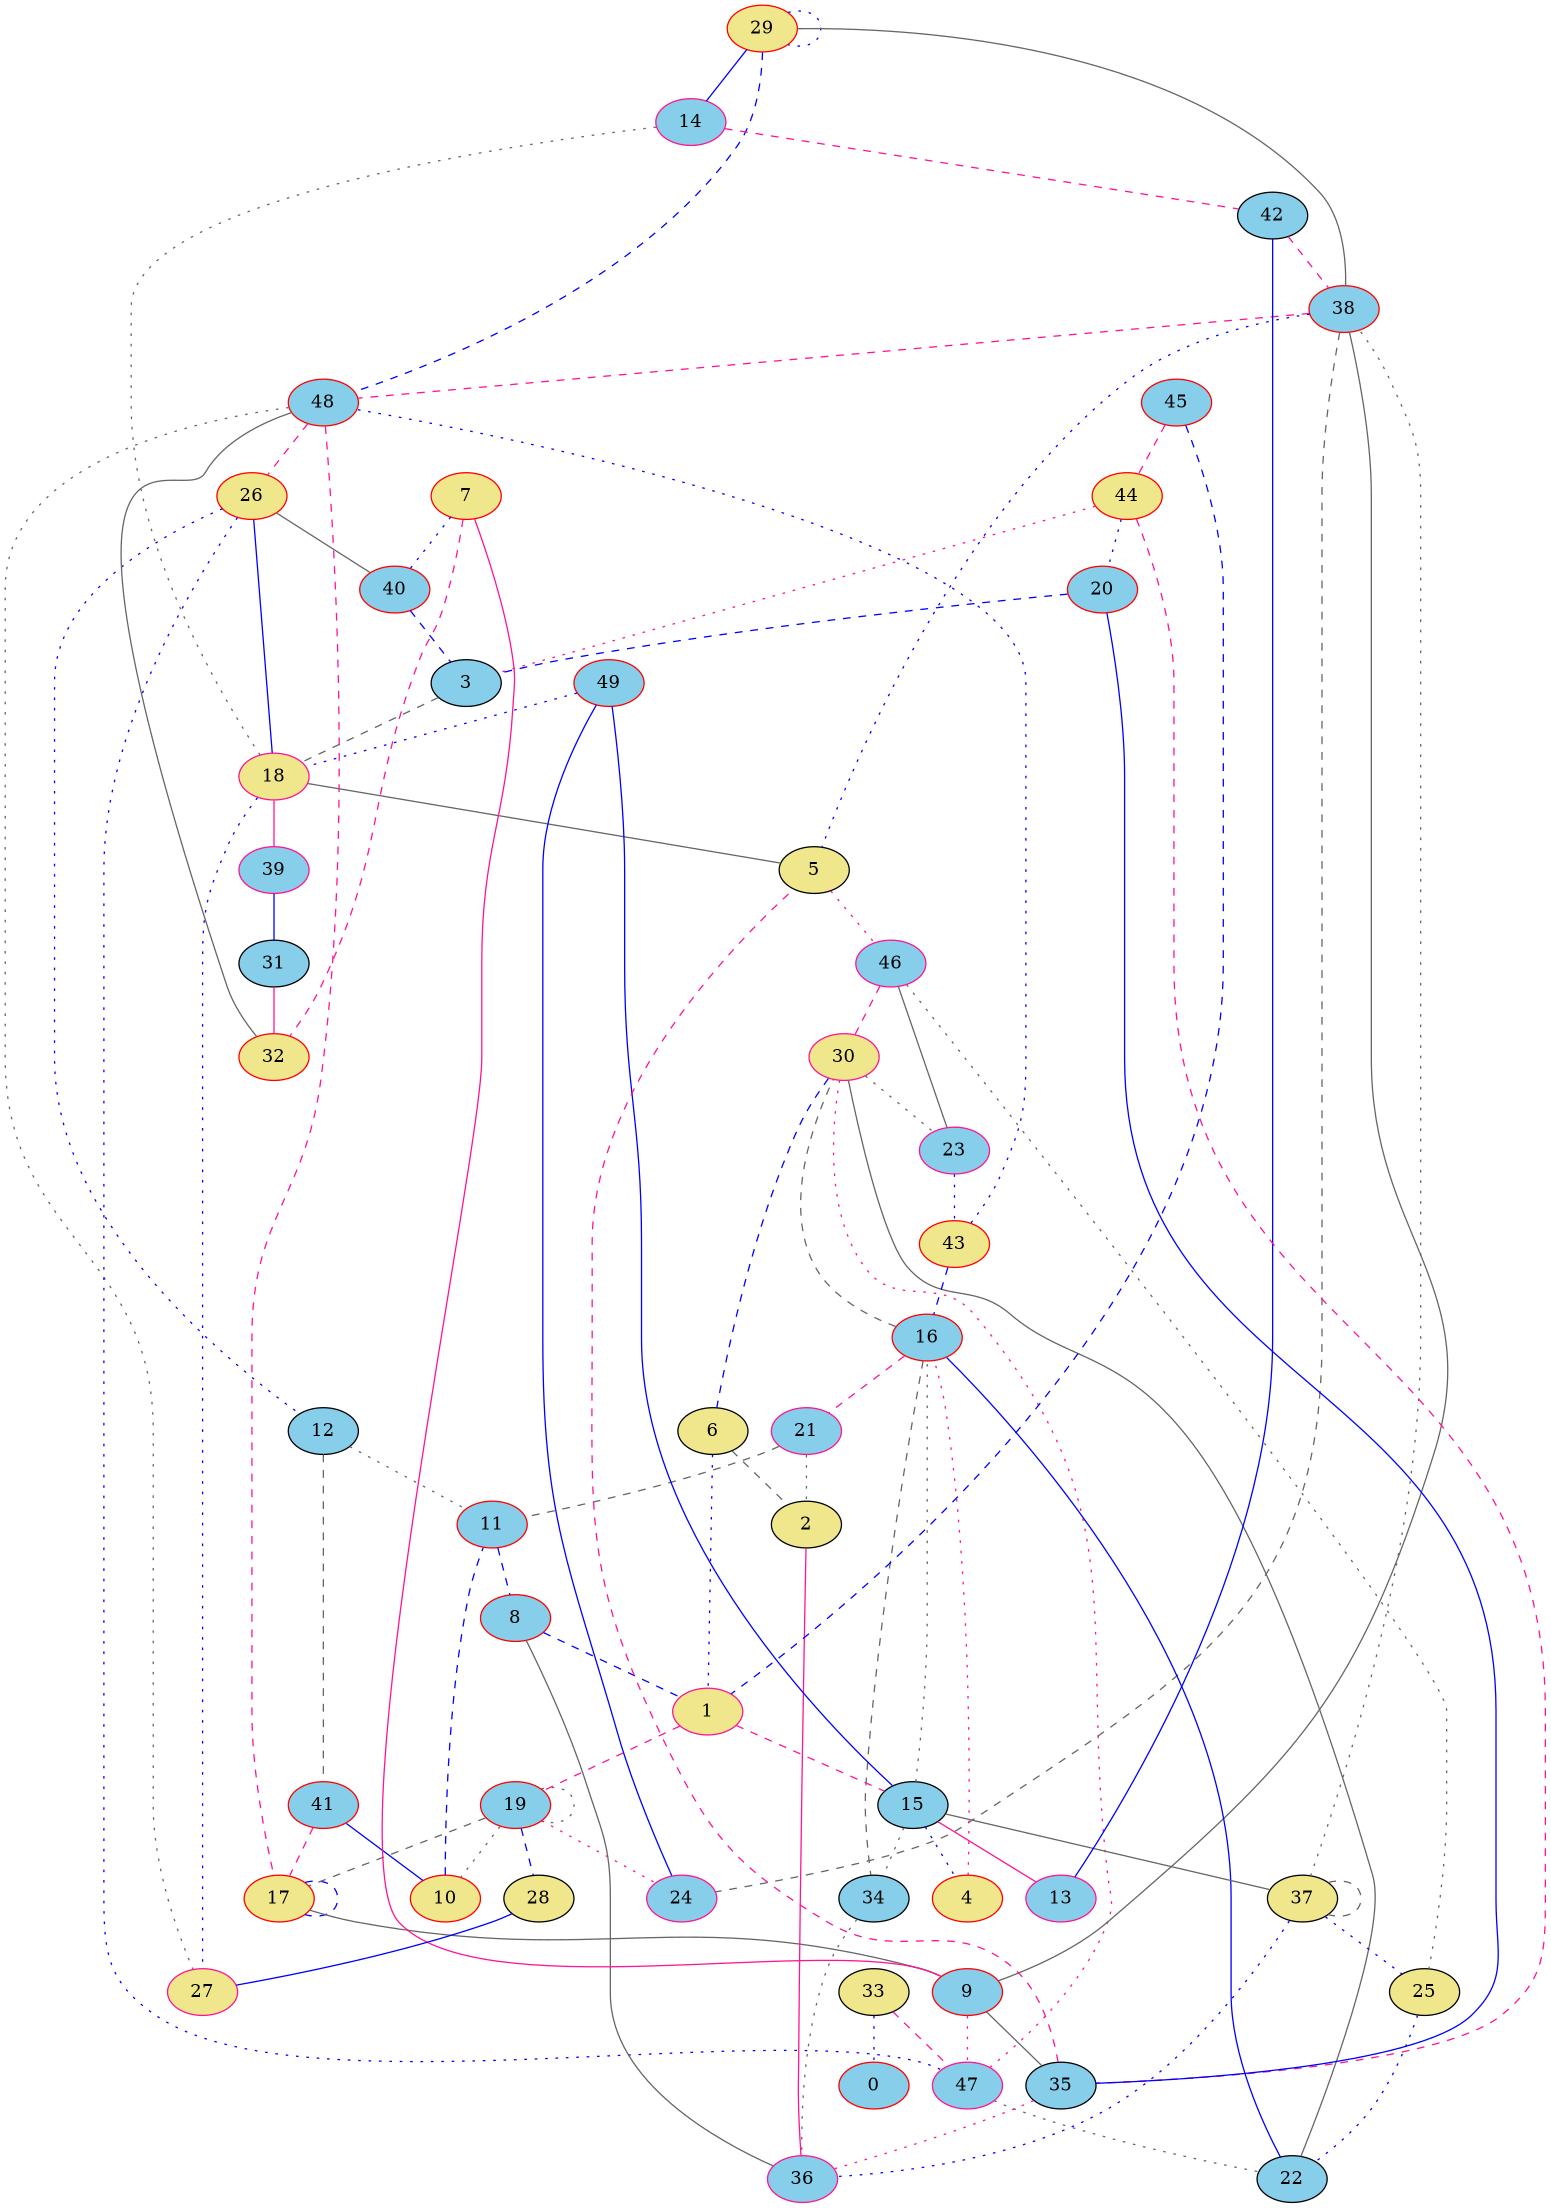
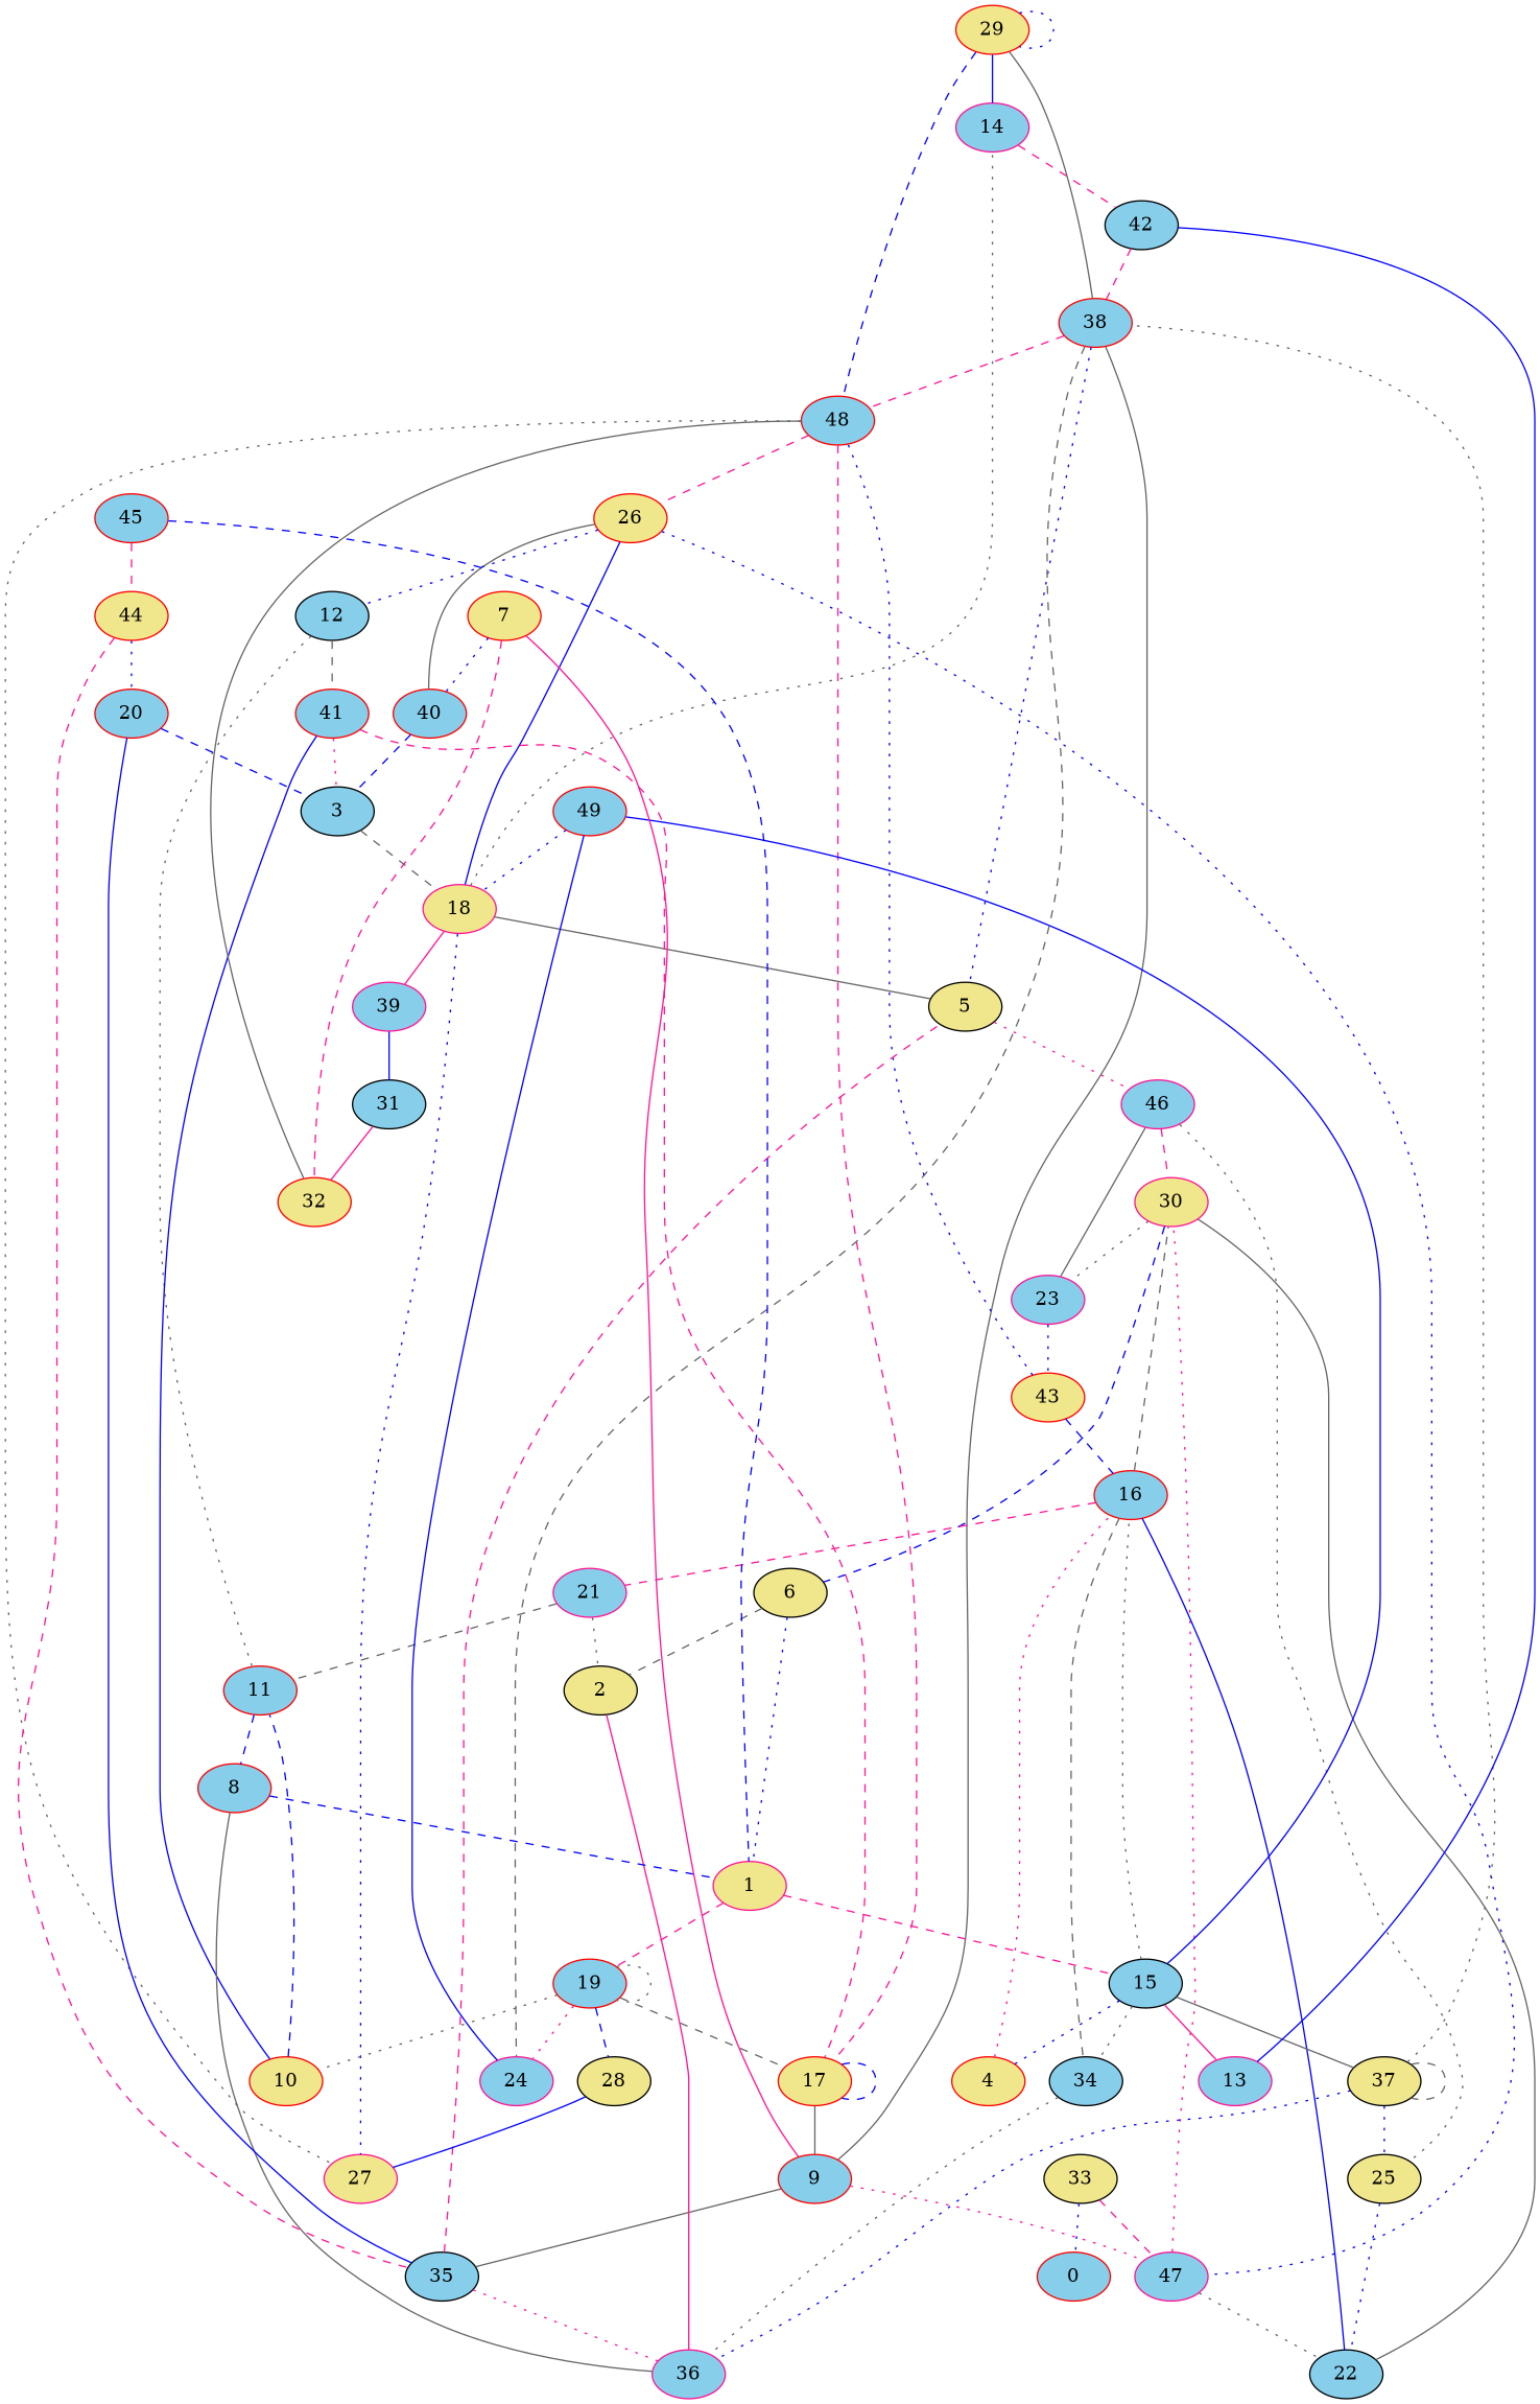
  graph {
    node [color=red fillcolor=skyblue style=filled]
    edge [color=blue style=dotted]
    29 [fillcolor=khaki]
    14 [color=deeppink]
    48
    42 [color=black]
    26 [fillcolor=khaki]
    17 [fillcolor=khaki]
    27 [color=deeppink fillcolor=khaki]
    38
    40
    47 [color=deeppink]
    12 [color=black]
    18 [color=deeppink fillcolor=khaki]
    3 [color=black]
    30 [color=deeppink fillcolor=khaki]
    22 [color=black]
    41
    11
    5 [color=black fillcolor=khaki]
    39 [color=deeppink]
    10 [fillcolor=khaki]
    9
    23 [color=deeppink]
    6 [color=black fillcolor=khaki]
    4 [fillcolor=khaki]
    16
    34 [color=black]
    21 [color=deeppink]
    36 [color=deeppink]
    2 [color=black fillcolor=khaki]
    43 [fillcolor=khaki]
    1 [color=deeppink fillcolor=khaki]
    8
    15 [color=black]
    19
    24 [color=deeppink]
    46 [color=deeppink]
    49
    37 [color=black fillcolor=khaki]
    13 [color=deeppink]
    35 [color=black]
    25 [color=black fillcolor=khaki]
    7 [fillcolor=khaki]
    32 [fillcolor=khaki]
    28 [color=black fillcolor=khaki]
    44 [fillcolor=khaki]
    20
    31 [color=black]
    33 [color=black fillcolor=khaki]
    0
    45
    29 -- 29
    29 -- 14 [style=solid]
    29 -- 48 [style=dashed]
    14 -- 42 [color=deeppink style=dashed]
    48 -- 26 [color=deeppink style=dashed]
    48 -- 17 [color=deeppink style=dashed]
    48 -- 27 [color=gray40]
    42 -- 38 [color=deeppink style=dashed]
    26 -- 40 [color=gray40 style=solid]
    26 -- 47
    26 -- 12
    26 -- 18 [style=solid]
    17 -- 17 [style=dashed]
    17 -- 9 [color=gray40 style=solid]
    38 -- 29 [color=gray40 style=solid]
    38 -- 48 [color=deeppink style=dashed]
    38 -- 5
    38 -- 24 [color=gray40 style=dashed]
    40 -- 3 [style=dashed]
    47 -- 30 [color=deeppink]
    47 -- 22 [color=gray40]
    12 -- 41 [color=gray40 style=dashed]
    12 -- 11 [color=gray40]
    18 -- 14 [color=gray40]
    18 -- 27
    18 -- 5 [color=gray40 style=solid]
    18 -- 39 [color=deeppink style=solid]
    3 -- 18 [color=gray40 style=dashed]
    30 -- 23 [color=gray40]
    30 -- 6 [style=dashed]
    22 -- 30 [color=gray40 style=solid]
    41 -- 17 [color=deeppink style=dashed]
-   44 -- 3 [color=deeppink]
+   41 -- 3 [color=deeppink]
    41 -- 10 [style=solid]
    11 -- 8 [style=dashed]
    5 -- 46 [color=deeppink]
    39 -- 31 [style=solid]
    10 -- 11 [style=dashed]
    9 -- 38 [color=gray40 style=solid]
    9 -- 47 [color=deeppink]
    9 -- 35 [color=gray40 style=solid]
    23 -- 43
    6 -- 2 [color=gray40 style=dashed]
    6 -- 1
    4 -- 16 [color=deeppink]
    16 -- 30 [color=gray40 style=dashed]
    16 -- 22 [style=solid]
    16 -- 34 [color=gray40 style=dashed]
    16 -- 21 [color=deeppink style=dashed]
    34 -- 36 [color=gray40]
    21 -- 11 [color=gray40 style=dashed]
    21 -- 2 [color=gray40]
    2 -- 36 [color=deeppink style=solid]
    43 -- 48
    43 -- 16 [style=dashed]
    1 -- 15 [color=deeppink style=dashed]
    1 -- 19 [color=deeppink style=dashed]
    8 -- 36 [color=gray40 style=solid]
    8 -- 1 [style=dashed]
    15 -- 4
    15 -- 16 [color=gray40]
    15 -- 34 [color=gray40]
    15 -- 37 [color=gray40 style=solid]
    15 -- 13 [color=deeppink style=solid]
    19 -- 17 [color=gray40 style=dashed]
    19 -- 10 [color=gray40]
    19 -- 19 [color=gray40]
    19 -- 24 [color=deeppink]
    19 -- 28 [style=dashed]
    46 -- 30 [color=deeppink style=dashed]
    46 -- 23 [color=gray40 style=solid]
    46 -- 25 [color=gray40]
    49 -- 18
    49 -- 15 [style=solid]
    49 -- 24 [style=solid]
    37 -- 38 [color=gray40]
    37 -- 36
    37 -- 37 [color=gray40 style=dashed]
    37 -- 25
    13 -- 42 [style=solid]
    35 -- 5 [color=deeppink style=dashed]
    35 -- 36 [color=deeppink]
    25 -- 22
    7 -- 40
    7 -- 9 [color=deeppink style=solid]
    7 -- 32 [color=deeppink style=dashed]
    32 -- 48 [color=gray40 style=solid]
    28 -- 27 [style=solid]
    44 -- 35 [color=deeppink style=dashed]
    44 -- 20
    20 -- 3 [style=dashed]
    20 -- 35 [style=solid]
    31 -- 32 [color=deeppink style=solid]
    33 -- 47 [color=deeppink style=dashed]
    33 -- 0
    45 -- 1 [style=dashed]
    45 -- 44 [color=deeppink style=dashed]
  }
